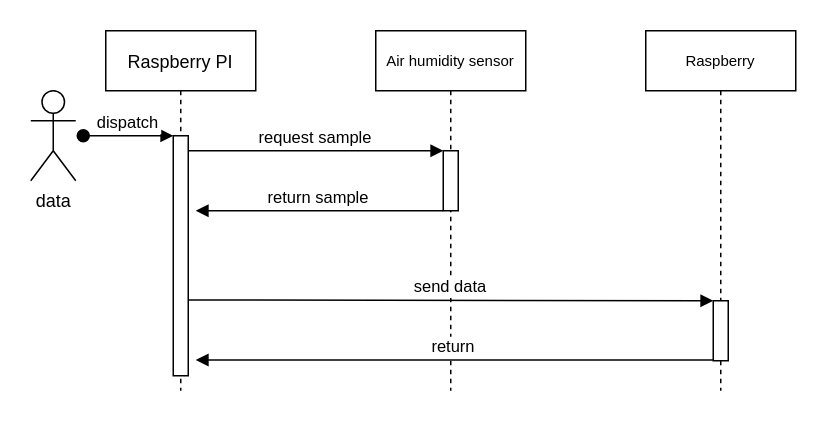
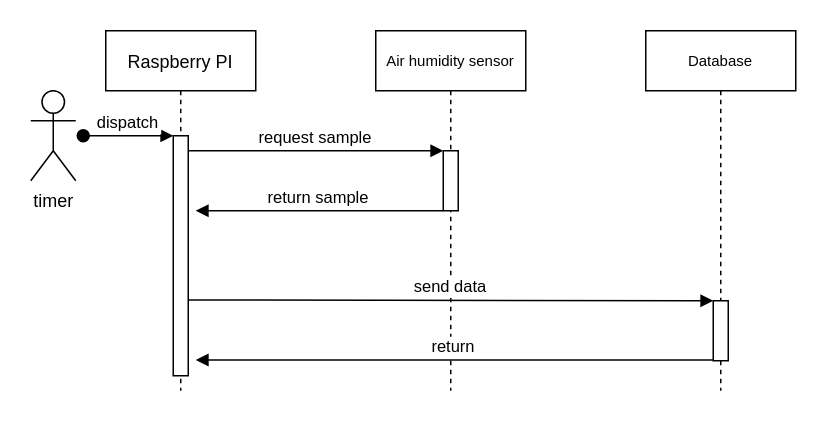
  <mxCell id="0" />
  <mxCell id="1" parent="0" />
  <mxCell id="2" value="Raspberry PI" style="shape=umlLifeline;perimeter=lifelinePerimeter;container=1;collapsible=0;recursiveResize=0;rounded=0;shadow=0;strokeWidth=1;" parent="1" vertex="1"><mxGeometry x="70" y="20" width="100" height="240" as="geometry" /></mxCell>
  <mxCell id="3" value="dispatch" style="verticalAlign=bottom;startArrow=oval;endArrow=block;startSize=8;shadow=0;strokeWidth=1;" parent="2" target="4" edge="1"><mxGeometry relative="1" as="geometry"><mxPoint x="-15" y="70" as="sourcePoint" /></mxGeometry></mxCell>
  <mxCell id="4" value="" style="points=[];perimeter=orthogonalPerimeter;rounded=0;shadow=0;strokeWidth=1;" parent="2" vertex="1"><mxGeometry x="45" y="70" width="10" height="160" as="geometry" /></mxCell>
  <mxCell id="5" value="Air humidity sensor" style="shape=umlLifeline;perimeter=lifelinePerimeter;container=1;collapsible=0;recursiveResize=0;rounded=0;shadow=0;strokeWidth=1;fontSize=10;" parent="1" vertex="1"><mxGeometry x="250" y="20" width="100" height="240" as="geometry" /></mxCell>
  <mxCell id="6" value="" style="points=[];perimeter=orthogonalPerimeter;rounded=0;shadow=0;strokeWidth=1;" parent="5" vertex="1"><mxGeometry x="45" y="80" width="10" height="40" as="geometry" /></mxCell>
  <mxCell id="7" value="send data" style="verticalAlign=bottom;endArrow=block;entryX=0;entryY=0;shadow=0;strokeWidth=1;" parent="5" target="13" edge="1"><mxGeometry relative="1" as="geometry"><mxPoint x="-125" y="179.5" as="sourcePoint" /></mxGeometry></mxCell>
  <mxCell id="8" value="return" style="verticalAlign=bottom;endArrow=block;entryX=1;entryY=0;shadow=0;strokeWidth=1;" parent="5" source="13" edge="1"><mxGeometry relative="1" as="geometry"><mxPoint x="-60" y="219.5" as="sourcePoint" /><mxPoint x="-120" y="219.5" as="targetPoint" /></mxGeometry></mxCell>
  <mxCell id="9" value="request sample" style="verticalAlign=bottom;endArrow=block;entryX=0;entryY=0;shadow=0;strokeWidth=1;" parent="1" source="4" target="6" edge="1"><mxGeometry relative="1" as="geometry"><mxPoint x="225" y="100" as="sourcePoint" /></mxGeometry></mxCell>
  <mxCell id="10" value="return sample" style="verticalAlign=bottom;endArrow=block;entryX=1;entryY=0;shadow=0;strokeWidth=1;" parent="1" source="6" edge="1"><mxGeometry relative="1" as="geometry"><mxPoint x="190" y="140" as="sourcePoint" /><mxPoint x="130" y="140" as="targetPoint" /></mxGeometry></mxCell>
- <mxCell id="11" value="data" style="shape=umlActor;verticalLabelPosition=bottom;verticalAlign=top;html=1;outlineConnect=0;" parent="1" vertex="1"><mxGeometry x="20" y="60" width="30" height="60" as="geometry" /></mxCell>
- <mxCell id="12" value="Raspberry" style="shape=umlLifeline;perimeter=lifelinePerimeter;container=1;collapsible=0;recursiveResize=0;rounded=0;shadow=0;strokeWidth=1;fontSize=10;" parent="1" vertex="1"><mxGeometry x="430" y="20" width="100" height="240" as="geometry" /></mxCell>
+ <mxCell id="11" value="timer" style="shape=umlActor;verticalLabelPosition=bottom;verticalAlign=top;html=1;outlineConnect=0;" parent="1" vertex="1"><mxGeometry x="20" y="60" width="30" height="60" as="geometry" /></mxCell>
+ <mxCell id="12" value="Database" style="shape=umlLifeline;perimeter=lifelinePerimeter;container=1;collapsible=0;recursiveResize=0;rounded=0;shadow=0;strokeWidth=1;fontSize=10;" parent="1" vertex="1"><mxGeometry x="430" y="20" width="100" height="240" as="geometry" /></mxCell>
  <mxCell id="13" value="" style="points=[];perimeter=orthogonalPerimeter;rounded=0;shadow=0;strokeWidth=1;" parent="12" vertex="1"><mxGeometry x="45" y="180" width="10" height="40" as="geometry" /></mxCell>
